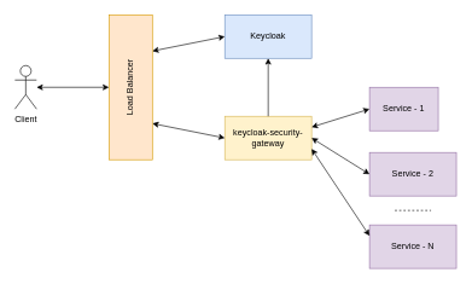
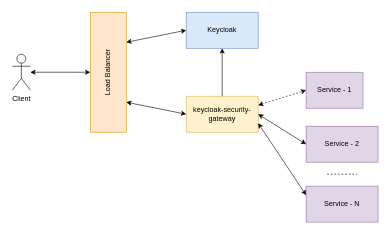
  <mxCell id="0" />
  <mxCell id="1" parent="0" />
  <mxCell id="2" value="" style="rounded=0;whiteSpace=wrap;html=1;fillColor=#ffe6cc;strokeColor=#d79b00;" vertex="1" parent="1"><mxGeometry x="150" y="20" width="60" height="200" as="geometry" /></mxCell>
  <mxCell id="3" value="Load Balancer" style="text;html=1;strokeColor=none;fillColor=none;align=center;verticalAlign=middle;whiteSpace=wrap;rounded=0;rotation=-90;" vertex="1" parent="1"><mxGeometry x="120" y="110" width="120" height="20" as="geometry" /></mxCell>
  <mxCell id="4" value="Keycloak" style="rounded=0;whiteSpace=wrap;html=1;fillColor=#dae8fc;strokeColor=#6c8ebf;" vertex="1" parent="1"><mxGeometry x="310" y="20" width="120" height="60" as="geometry" /></mxCell>
  <mxCell id="5" value="keycloak-security-gateway" style="rounded=0;whiteSpace=wrap;html=1;fillColor=#fff2cc;strokeColor=#d6b656;" vertex="1" parent="1"><mxGeometry x="310" y="160" width="120" height="60" as="geometry" /></mxCell>
  <mxCell id="6" value="Service - 1" style="rounded=0;whiteSpace=wrap;html=1;fillColor=#e1d5e7;strokeColor=#9673a6;" vertex="1" parent="1"><mxGeometry x="510" y="120" width="95" height="60" as="geometry" /></mxCell>
  <mxCell id="7" value="Client" style="shape=umlActor;verticalLabelPosition=bottom;labelBackgroundColor=#ffffff;verticalAlign=top;html=1;outlineConnect=0;" vertex="1" parent="1"><mxGeometry x="20" y="90" width="30" height="60" as="geometry" /></mxCell>
  <mxCell id="8" value="" style="endArrow=classic;startArrow=classic;html=1;entryX=0;entryY=0.5;entryDx=0;entryDy=0;" edge="1" parent="1" source="7" target="2"><mxGeometry width="50" height="50" relative="1" as="geometry"><mxPoint x="50" y="150" as="sourcePoint" /><mxPoint x="100" y="100" as="targetPoint" /></mxGeometry></mxCell>
  <mxCell id="9" value="" style="endArrow=classic;startArrow=classic;html=1;exitX=1;exitY=0.25;exitDx=0;exitDy=0;entryX=0;entryY=0.5;entryDx=0;entryDy=0;" edge="1" parent="1" source="2" target="4"><mxGeometry width="50" height="50" relative="1" as="geometry"><mxPoint x="290" y="0" as="sourcePoint" /><mxPoint x="340" y="-50" as="targetPoint" /></mxGeometry></mxCell>
  <mxCell id="10" value="" style="endArrow=classic;startArrow=classic;html=1;entryX=1;entryY=0.75;entryDx=0;entryDy=0;exitX=0;exitY=0.5;exitDx=0;exitDy=0;" edge="1" parent="1" source="5" target="2"><mxGeometry width="50" height="50" relative="1" as="geometry"><mxPoint x="240" y="310" as="sourcePoint" /><mxPoint x="290" y="260" as="targetPoint" /></mxGeometry></mxCell>
  <mxCell id="11" value="" style="endArrow=classic;html=1;entryX=0.5;entryY=1;entryDx=0;entryDy=0;" edge="1" parent="1" source="5" target="4"><mxGeometry width="50" height="50" relative="1" as="geometry"><mxPoint x="480" y="30" as="sourcePoint" /><mxPoint x="530" y="-20" as="targetPoint" /></mxGeometry></mxCell>
- <mxCell id="12" value="" style="endArrow=classic;startArrow=classic;html=1;entryX=0;entryY=0.5;entryDx=0;entryDy=0;exitX=1;exitY=0.25;exitDx=0;exitDy=0;" edge="1" parent="1" source="5" target="6"><mxGeometry width="50" height="50" relative="1" as="geometry"><mxPoint x="390" y="320" as="sourcePoint" /><mxPoint x="440" y="270" as="targetPoint" /></mxGeometry></mxCell>
+ <mxCell id="12" value="" style="endArrow=classic;startArrow=classic;html=1;entryX=0;entryY=0.5;entryDx=0;entryDy=0;exitX=1;exitY=0.25;exitDx=0;exitDy=0;dashed=1;" edge="1" parent="1" source="5" target="6"><mxGeometry width="50" height="50" relative="1" as="geometry"><mxPoint x="390" y="320" as="sourcePoint" /><mxPoint x="440" y="270" as="targetPoint" /></mxGeometry></mxCell>
  <mxCell id="13" value="Service - 2" style="rounded=0;whiteSpace=wrap;html=1;fillColor=#e1d5e7;strokeColor=#9673a6;" vertex="1" parent="1"><mxGeometry x="510" y="210" width="120" height="60" as="geometry" /></mxCell>
  <mxCell id="14" value="" style="endArrow=classic;startArrow=classic;html=1;exitX=1;exitY=0.5;exitDx=0;exitDy=0;entryX=0;entryY=0.5;entryDx=0;entryDy=0;" edge="1" parent="1" source="5" target="13"><mxGeometry width="50" height="50" relative="1" as="geometry"><mxPoint x="370" y="300" as="sourcePoint" /><mxPoint x="420" y="250" as="targetPoint" /></mxGeometry></mxCell>
  <mxCell id="15" value="Service - N" style="rounded=0;whiteSpace=wrap;html=1;fillColor=#e1d5e7;strokeColor=#9673a6;" vertex="1" parent="1"><mxGeometry x="510" y="310" width="120" height="60" as="geometry" /></mxCell>
  <mxCell id="16" value="" style="endArrow=none;dashed=1;html=1;" edge="1" parent="1"><mxGeometry width="50" height="50" relative="1" as="geometry"><mxPoint x="545" y="290" as="sourcePoint" /><mxPoint x="595" y="290" as="targetPoint" /></mxGeometry></mxCell>
  <mxCell id="17" value="" style="endArrow=classic;startArrow=classic;html=1;exitX=1;exitY=0.75;exitDx=0;exitDy=0;entryX=0;entryY=0.25;entryDx=0;entryDy=0;" edge="1" parent="1" source="5" target="15"><mxGeometry width="50" height="50" relative="1" as="geometry"><mxPoint x="440" y="215" as="sourcePoint" /><mxPoint x="520" y="250" as="targetPoint" /></mxGeometry></mxCell>
